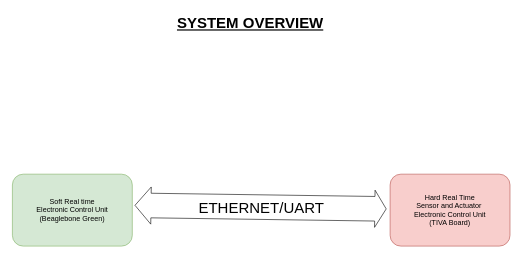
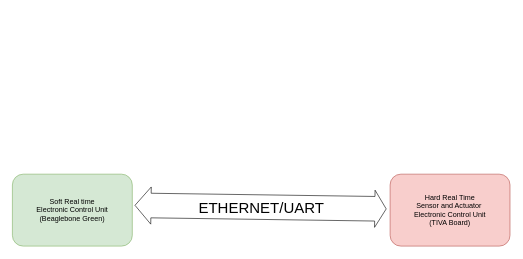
  <mxCell id="0" />
  <mxCell id="1" parent="0" />
  <mxCell id="2" value="Soft Real time&lt;br&gt;Electronic Control Unit&lt;br&gt;(Beaglebone Green)" style="rounded=1;whiteSpace=wrap;html=1;fillColor=#d5e8d4;strokeColor=#82b366;" parent="1" vertex="1"><mxGeometry x="20" y="290" width="200" height="120" as="geometry" /></mxCell>
  <mxCell id="3" value="Hard Real Time&lt;br&gt;Sensor and Actuator&amp;nbsp;&lt;br&gt;Electronic Control Unit&lt;br&gt;(TIVA Board)&lt;br&gt;" style="rounded=1;whiteSpace=wrap;html=1;fillColor=#f8cecc;strokeColor=#b85450;" parent="1" vertex="1"><mxGeometry x="650" y="290" width="200" height="120" as="geometry" /></mxCell>
  <mxCell id="4" value="" style="shape=flexArrow;endArrow=classic;startArrow=classic;html=1;entryX=-0.03;entryY=0.483;entryDx=0;entryDy=0;entryPerimeter=0;exitX=1.02;exitY=0.433;exitDx=0;exitDy=0;exitPerimeter=0;width=41;startSize=8.57;" parent="1" source="2" target="3" edge="1"><mxGeometry width="50" height="50" relative="1" as="geometry"><mxPoint x="330" y="348" as="sourcePoint" /><mxPoint x="435" y="325" as="targetPoint" /></mxGeometry></mxCell>
  <mxCell id="5" value="ETHERNET/UART" style="text;html=1;resizable=0;points=[];align=center;verticalAlign=middle;labelBackgroundColor=#ffffff;fontSize=25;" parent="4" vertex="1" connectable="0"><mxGeometry x="0.305" relative="1" as="geometry"><mxPoint x="-63" y="-1" as="offset" /></mxGeometry></mxCell>
- <mxCell id="6" value="&lt;u&gt;SYSTEM OVERVIEW&lt;/u&gt;" style="text;html=1;resizable=0;points=[];autosize=1;align=left;verticalAlign=top;spacingTop=-4;fontStyle=1;fontSize=25;" parent="1" vertex="1"><mxGeometry x="293" y="20" width="254" height="30" as="geometry" /></mxCell>
